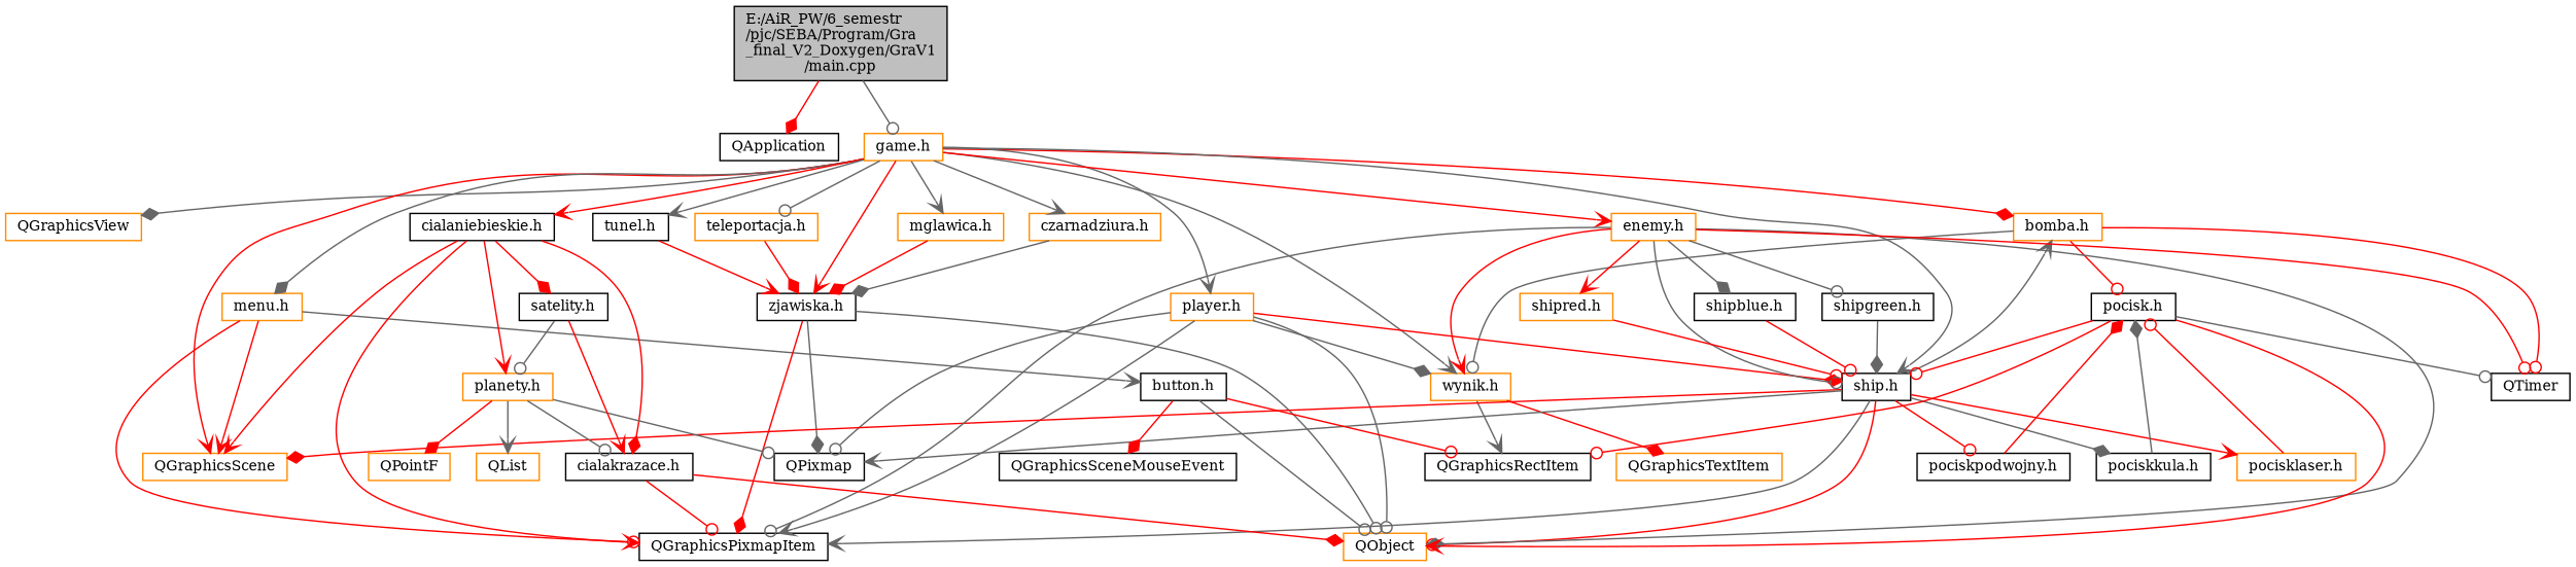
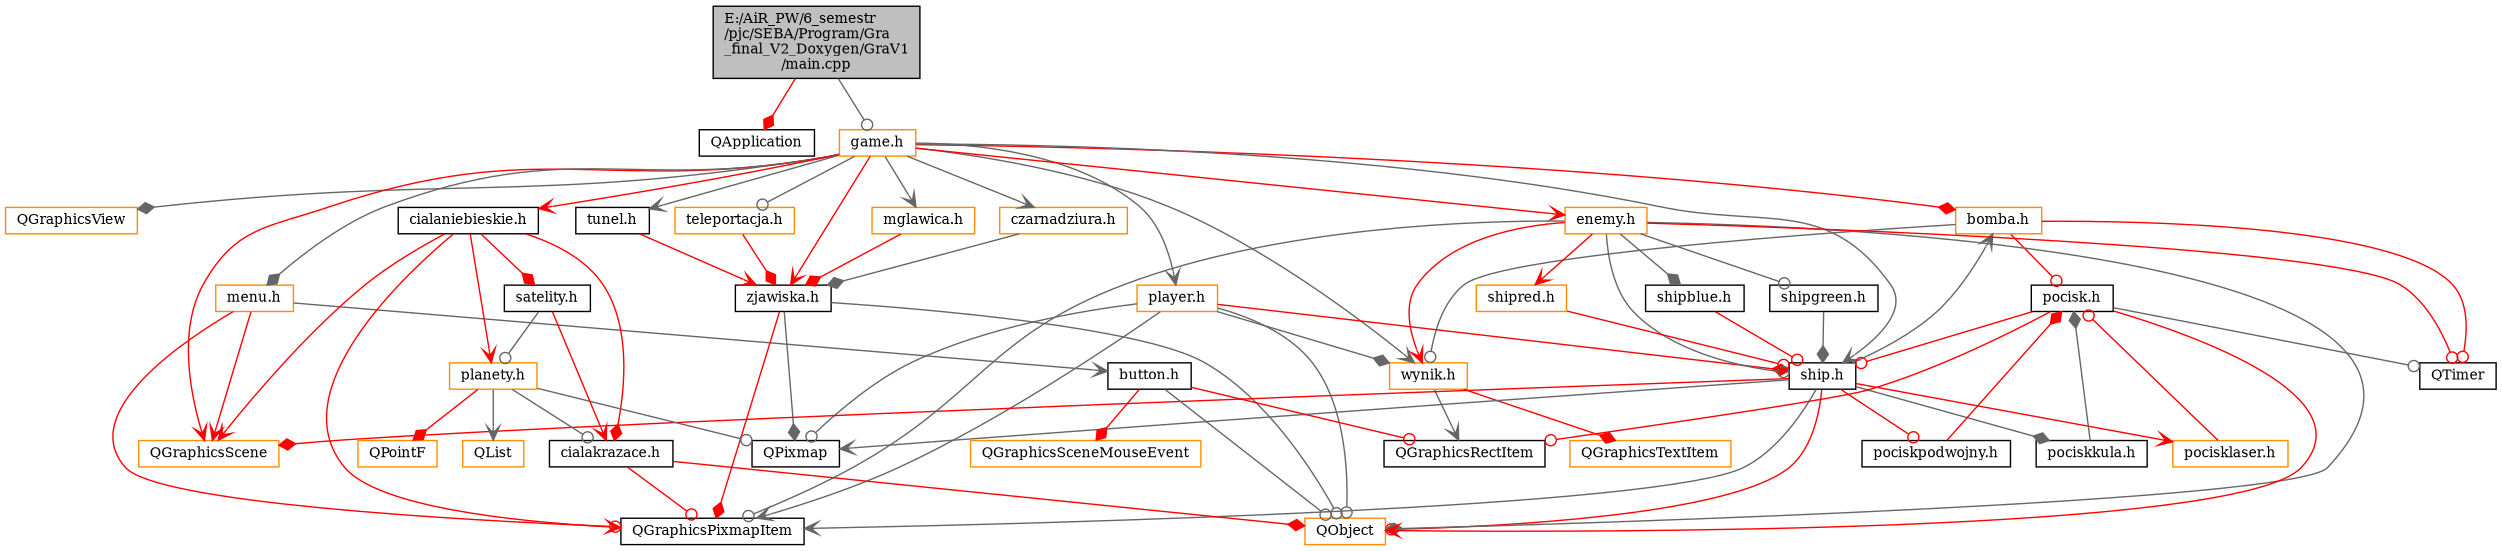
  digraph {
    fontname="DejaVu Serif"
    node [color=black fillcolor=white fontname="DejaVu Serif" fontsize=10 shape=record style=filled]
    edge [arrowhead=odot color=red fontname="DejaVu Serif" fontsize=10 labelfontname=Helvetica labelfontsize=10 style=solid]
    n1 [fillcolor=grey75 fontcolor=black height=0.2 label="E:/AiR_PW/6_semestr\l/pjc/SEBA/Program/Gra\l_final_V2_Doxygen/GraV1\l/main.cpp" width=0.4]
    n2 [height=0.2 label=QApplication width=0.4]
    n3 [color=darkorange height=0.2 label="game.h" width=0.4]
    n4 [color=darkorange height=0.2 label=QGraphicsView width=0.4]
    n5 [color=darkorange height=0.2 label=QGraphicsScene width=0.4]
    n6 [color=darkorange height=0.2 label="menu.h" width=0.4]
    n7 [height=0.2 label="cialaniebieskie.h" width=0.4]
    n8 [height=0.2 label="zjawiska.h" width=0.4]
    n9 [color=darkorange height=0.2 label="mglawica.h" width=0.4]
    n10 [color=darkorange height=0.2 label="czarnadziura.h" width=0.4]
    n11 [height=0.2 label="tunel.h" width=0.4]
    n12 [color=darkorange height=0.2 label="teleportacja.h" width=0.4]
    n13 [color=darkorange height=0.2 label="bomba.h" width=0.4]
    n14 [color=darkorange height=0.2 label="wynik.h" width=0.4]
    n15 [color=darkorange height=0.2 label="player.h" width=0.4]
    n16 [height=0.2 label="ship.h" width=0.4]
    n17 [color=darkorange height=0.2 label="enemy.h" width=0.4]
    n18 [height=0.2 label=QGraphicsPixmapItem width=0.4]
    n19 [height=0.2 label="button.h" width=0.4]
    n20 [height=0.2 label="cialakrazace.h" width=0.4]
    n21 [color=darkorange height=0.2 label="planety.h" width=0.4]
    n22 [height=0.2 label="satelity.h" width=0.4]
    n23 [color=darkorange height=0.2 label=QObject width=0.4]
    n24 [height=0.2 label=QPixmap width=0.4]
    n25 [height=0.2 label="pocisk.h" width=0.4]
    n26 [height=0.2 label=QTimer width=0.4]
    n27 [height=0.2 label=QGraphicsRectItem width=0.4]
    n28 [color=darkorange height=0.2 label=QGraphicsTextItem width=0.4]
    n29 [height=0.2 label="pociskkula.h" width=0.4]
    n30 [color=darkorange height=0.2 label="pocisklaser.h" width=0.4]
    n31 [height=0.2 label="pociskpodwojny.h" width=0.4]
    n32 [height=0.2 label="shipblue.h" width=0.4]
    n33 [height=0.2 label="shipgreen.h" width=0.4]
    n34 [color=darkorange height=0.2 label="shipred.h" width=0.4]
-   n35 [height=0.2 label=QGraphicsSceneMouseEvent width=0.4]
+   n35 [color=darkorange height=0.2 label=QGraphicsSceneMouseEvent width=0.4]
    n36 [color=darkorange height=0.2 label=QList width=0.4]
    n37 [color=darkorange height=0.2 label=QPointF width=0.4]
    n1 -> n2 [arrowhead=diamond]
    n1 -> n3 [color=gray40]
    n3 -> n4 [arrowhead=diamond color=gray40]
    n3 -> n5 [arrowhead=vee]
    n3 -> n6 [arrowhead=diamond color=gray40]
    n3 -> n7 [arrowhead=vee]
    n3 -> n8 [arrowhead=vee]
    n3 -> n9 [arrowhead=vee color=gray40]
    n3 -> n10 [arrowhead=vee color=gray40]
    n3 -> n11 [arrowhead=vee color=gray40]
    n3 -> n12 [color=gray40]
    n3 -> n13 [arrowhead=diamond]
    n3 -> n14 [arrowhead=vee color=gray40]
    n3 -> n15 [arrowhead=vee color=gray40]
    n3 -> n16 [arrowhead=vee color=gray40]
    n3 -> n17 [arrowhead=vee]
    n6 -> n5 [arrowhead=vee]
    n6 -> n18
    n6 -> n19 [arrowhead=vee color=gray40]
    n7 -> n5 [arrowhead=vee]
    n7 -> n18 [arrowhead=vee]
    n7 -> n20 [arrowhead=diamond]
    n7 -> n21 [arrowhead=vee]
    n7 -> n22 [arrowhead=diamond]
    n8 -> n18 [arrowhead=diamond]
    n8 -> n23 [color=gray40]
    n8 -> n24 [arrowhead=diamond color=gray40]
    n9 -> n8 [arrowhead=diamond]
    n10 -> n8 [arrowhead=diamond color=gray40]
    n11 -> n8 [arrowhead=vee]
    n12 -> n8 [arrowhead=diamond]
    n13 -> n14 [color=gray40]
    n13 -> n25
    n13 -> n26
    n14 -> n27 [arrowhead=vee color=gray40]
    n14 -> n28 [arrowhead=diamond]
    n15 -> n14 [arrowhead=diamond color=gray40]
    n15 -> n16 [arrowhead=diamond]
    n15 -> n18 [arrowhead=vee color=gray40]
    n15 -> n23 [color=gray40]
    n15 -> n24 [color=gray40]
    n16 -> n5 [arrowhead=diamond]
    n16 -> n13 [arrowhead=vee color=gray40]
    n16 -> n18 [arrowhead=vee color=gray40]
    n16 -> n23
    n16 -> n24 [arrowhead=vee color=gray40]
    n16 -> n29 [arrowhead=diamond color=gray40]
    n16 -> n30 [arrowhead=vee]
    n16 -> n31
    n17 -> n14 [arrowhead=vee]
    n17 -> n16 [color=gray40]
    n17 -> n18 [color=gray40]
    n17 -> n23 [arrowhead=diamond color=gray40]
    n17 -> n26
    n17 -> n32 [arrowhead=diamond color=gray40]
    n17 -> n33 [color=gray40]
    n17 -> n34 [arrowhead=vee]
    n19 -> n23 [color=gray40]
    n19 -> n27
    n19 -> n35 [arrowhead=diamond]
    n20 -> n18
    n20 -> n23 [arrowhead=diamond]
    n21 -> n20 [color=gray40]
    n21 -> n24 [color=gray40]
    n21 -> n36 [arrowhead=vee color=gray40]
    n21 -> n37 [arrowhead=diamond]
    n22 -> n20 [arrowhead=vee]
    n22 -> n21 [color=gray40]
    n25 -> n16
    n25 -> n23 [arrowhead=vee]
    n25 -> n26 [color=gray40]
    n25 -> n27
    n29 -> n25 [arrowhead=diamond color=gray40]
    n30 -> n25
    n31 -> n25 [arrowhead=diamond]
    n32 -> n16
    n33 -> n16 [arrowhead=diamond color=gray40]
    n34 -> n16
  }
